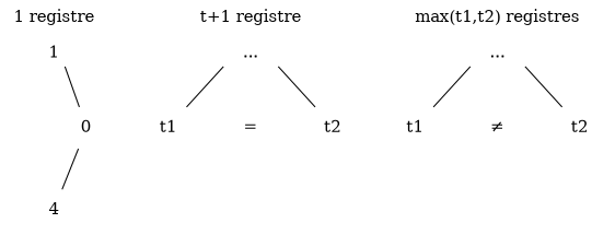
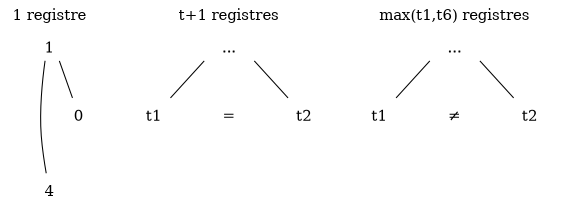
  graph {
    node [shape=none]
    n1 [label="1 registre\n\n1"]
    n2 [label=4]
    n3 [label=0]
-   n4 [label="t+1 registre\n\n..."]
+   n4 [label="t+1 registres\n\n..."]
    n5 [label=t1]
    n6 [label="="]
    n7 [label=t2]
-   n8 [label="max(t1,t2) registres\n\n..."]
+   n8 [label="max(t1,t6) registres\n\n..."]
    n9 [label=t1]
    n10 [label="≠"]
    n11 [label=t2]
-   n3 -- n2
+   n1 -- n2
    n1 -- n3
    n4 -- n5
    n4 -- n6 [style=invis]
    n4 -- n7
    n8 -- n9
    n8 -- n10 [style=invis]
    n8 -- n11
  }
